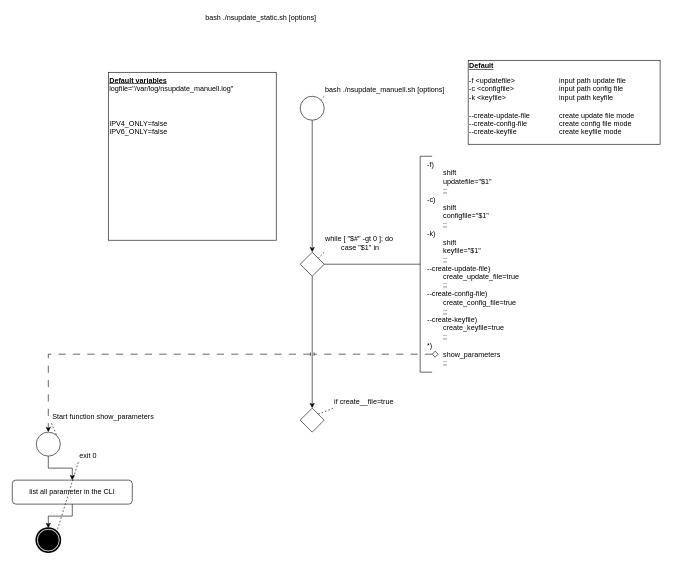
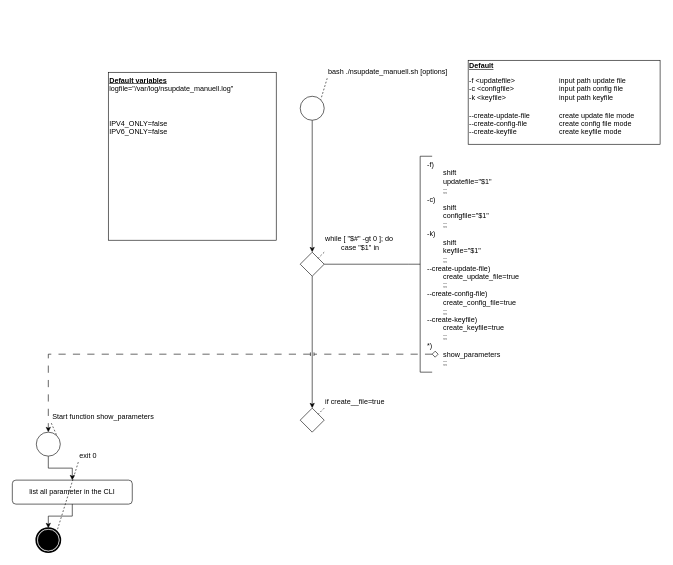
  <mxCell id="0" />
  <mxCell id="1" parent="0" />
  <mxCell id="2" style="edgeStyle=orthogonalEdgeStyle;rounded=0;orthogonalLoop=1;jettySize=auto;html=1;exitX=0.5;exitY=1;exitDx=0;exitDy=0;exitPerimeter=0;entryX=0.5;entryY=0;entryDx=0;entryDy=0;" parent="1" source="6" target="13" edge="1"><mxGeometry relative="1" as="geometry"><mxPoint x="520" y="280" as="targetPoint" /></mxGeometry></mxCell>
- <mxCell id="3" value="bash ./nsupdate_manuell.sh [options]" style="text;html=1;align=left;verticalAlign=middle;whiteSpace=wrap;rounded=0;" parent="1" vertex="1"><mxGeometry x="540" y="140" width="210" height="20" as="geometry" /></mxCell>
+ <mxCell id="3" value="bash ./nsupdate_manuell.sh [options]" style="text;html=1;align=left;verticalAlign=middle;whiteSpace=wrap;rounded=0;" parent="1" vertex="1"><mxGeometry x="545" y="110" width="210" height="20" as="geometry" /></mxCell>
  <mxCell id="4" style="rounded=0;orthogonalLoop=1;jettySize=auto;html=1;exitX=0;exitY=1;exitDx=0;exitDy=0;entryX=0.855;entryY=0.145;entryDx=0;entryDy=0;entryPerimeter=0;endArrow=none;startFill=0;dashed=1;" parent="1" source="3" target="6" edge="1"><mxGeometry relative="1" as="geometry" /></mxCell>
  <mxCell id="5" value="" style="group" parent="1" vertex="1" connectable="0"><mxGeometry x="500" y="160" width="40" height="40" as="geometry" /></mxCell>
  <mxCell id="6" value="" style="points=[[0.145,0.145,0],[0.5,0,0],[0.855,0.145,0],[1,0.5,0],[0.855,0.855,0],[0.5,1,0],[0.145,0.855,0],[0,0.5,0]];shape=mxgraph.bpmn.event;html=1;verticalLabelPosition=bottom;labelBackgroundColor=#ffffff;verticalAlign=top;align=center;perimeter=ellipsePerimeter;outlineConnect=0;aspect=fixed;outline=standard;symbol=general;" parent="5" vertex="1"><mxGeometry width="40" height="40" as="geometry" /></mxCell>
  <mxCell id="7" value="&lt;div&gt;&lt;b&gt;&lt;u&gt;Default variables&lt;/u&gt;&lt;/b&gt;&lt;/div&gt;&lt;div&gt;logfile=&quot;/var/log/nsupdate_manuell.log&quot;&lt;/div&gt;&lt;div&gt;&lt;br&gt;&lt;/div&gt;&lt;div&gt;&lt;br&gt;&lt;/div&gt;&lt;div&gt;&lt;br&gt;&lt;/div&gt;&lt;div&gt;IPV4_ONLY=false&lt;/div&gt;&lt;div&gt;IPV6_ONLY=false&lt;/div&gt;&lt;div&gt;&lt;br&gt;&lt;/div&gt;" style="text;html=1;align=left;verticalAlign=top;whiteSpace=wrap;rounded=0;labelPosition=center;verticalLabelPosition=middle;strokeColor=default;" parent="1" vertex="1"><mxGeometry x="180" y="120" width="280" height="280" as="geometry" /></mxCell>
  <mxCell id="8" value="" style="group;strokeColor=default;" parent="1" vertex="1" connectable="0"><mxGeometry x="780" y="100" width="320" height="140" as="geometry" /></mxCell>
  <mxCell id="9" value="&lt;div&gt;&lt;span style=&quot;background-color: transparent; color: light-dark(rgb(0, 0, 0), rgb(255, 255, 255));&quot;&gt;-f &amp;lt;updatefile&amp;gt;&lt;/span&gt;&lt;/div&gt;&lt;div&gt;&lt;span style=&quot;background-color: transparent; color: light-dark(rgb(0, 0, 0), rgb(255, 255, 255));&quot;&gt;-c &amp;lt;configfile&amp;gt;&lt;/span&gt;&lt;/div&gt;&lt;div&gt;-k &amp;lt;keyfile&amp;gt;&lt;/div&gt;&lt;div&gt;&lt;br&gt;&lt;/div&gt;&lt;div&gt;--create-update-file&lt;/div&gt;&lt;div&gt;--create-config-file&lt;/div&gt;&lt;div&gt;--create-keyfile&lt;/div&gt;" style="text;html=1;align=left;verticalAlign=top;whiteSpace=wrap;rounded=0;labelPosition=center;verticalLabelPosition=middle;" parent="8" vertex="1"><mxGeometry y="20" width="130" height="120" as="geometry" /></mxCell>
  <mxCell id="10" value="&lt;div&gt;input path update file&lt;/div&gt;&lt;div&gt;input path config file&lt;/div&gt;&lt;div&gt;input path keyfile&lt;/div&gt;&lt;div&gt;&lt;br&gt;&lt;/div&gt;&lt;div&gt;create update file mode&lt;/div&gt;&lt;div&gt;create config file mode&lt;/div&gt;&lt;div&gt;create keyfile mode&lt;/div&gt;" style="text;html=1;align=left;verticalAlign=top;whiteSpace=wrap;rounded=0;labelPosition=center;verticalLabelPosition=middle;" parent="8" vertex="1"><mxGeometry x="150" y="20" width="170" height="120" as="geometry" /></mxCell>
  <mxCell id="11" value="&lt;b&gt;&lt;u&gt;Default&lt;/u&gt;&lt;/b&gt;" style="text;html=1;align=left;verticalAlign=middle;whiteSpace=wrap;rounded=0;labelPosition=center;verticalLabelPosition=middle;" parent="8" vertex="1"><mxGeometry width="320" height="20" as="geometry" /></mxCell>
  <mxCell id="12" style="edgeStyle=orthogonalEdgeStyle;rounded=0;orthogonalLoop=1;jettySize=auto;html=1;exitX=0.5;exitY=1;exitDx=0;exitDy=0;entryX=0.5;entryY=0;entryDx=0;entryDy=0;" parent="1" source="13" target="19" edge="1"><mxGeometry relative="1" as="geometry"><mxPoint x="520" y="730" as="targetPoint" /></mxGeometry></mxCell>
  <mxCell id="13" value="" style="rhombus;whiteSpace=wrap;html=1;aspect=fixed;" parent="1" vertex="1"><mxGeometry x="500" y="420" width="40" height="40" as="geometry" /></mxCell>
  <mxCell id="14" value="&lt;div&gt;while [ &quot;$#&quot; -gt 0 ]; do&lt;/div&gt;&lt;div&gt;&amp;nbsp; &amp;nbsp; &amp;nbsp; &amp;nbsp; case &quot;$1&quot; in&lt;/div&gt;" style="text;html=1;align=left;verticalAlign=middle;whiteSpace=wrap;rounded=0;" parent="1" vertex="1"><mxGeometry x="540" y="390" width="130" height="30" as="geometry" /></mxCell>
  <mxCell id="15" style="rounded=0;orthogonalLoop=1;jettySize=auto;html=1;exitX=0;exitY=1;exitDx=0;exitDy=0;entryX=1;entryY=0;entryDx=0;entryDy=0;endArrow=none;startFill=0;dashed=1;" parent="1" source="14" target="13" edge="1"><mxGeometry relative="1" as="geometry"><mxPoint x="534" y="256" as="targetPoint" /></mxGeometry></mxCell>
  <mxCell id="16" value="" style="strokeWidth=1;html=1;shape=mxgraph.flowchart.annotation_2;align=left;labelPosition=right;pointerEvents=1;" parent="1" vertex="1"><mxGeometry x="680" y="260" width="40" height="360" as="geometry" /></mxCell>
  <mxCell id="17" style="edgeStyle=orthogonalEdgeStyle;rounded=0;orthogonalLoop=1;jettySize=auto;html=1;exitX=1;exitY=0.5;exitDx=0;exitDy=0;entryX=0;entryY=0.5;entryDx=0;entryDy=0;entryPerimeter=0;endArrow=none;startFill=0;" parent="1" source="13" target="16" edge="1"><mxGeometry relative="1" as="geometry" /></mxCell>
  <mxCell id="18" value="-f)&lt;div&gt;&lt;span style=&quot;white-space: pre;&quot;&gt;&#09;&lt;/span&gt;shift&lt;/div&gt;&lt;div&gt;&lt;span style=&quot;white-space: pre;&quot;&gt;&#09;&lt;/span&gt;updatefile=&quot;$1&quot;&lt;br&gt;&lt;/div&gt;&lt;div&gt;&lt;span style=&quot;white-space: pre;&quot;&gt;&#09;&lt;/span&gt;;;&lt;br&gt;&lt;/div&gt;&lt;div&gt;-c)&lt;/div&gt;&lt;div&gt;&lt;span style=&quot;white-space: pre;&quot;&gt;&#09;&lt;/span&gt;&lt;span style=&quot;background-color: transparent; color: light-dark(rgb(0, 0, 0), rgb(255, 255, 255));&quot;&gt;shift&lt;/span&gt;&lt;/div&gt;&lt;div&gt;&lt;span style=&quot;background-color: transparent; color: light-dark(rgb(0, 0, 0), rgb(255, 255, 255)); white-space: pre;&quot;&gt;&#09;&lt;/span&gt;configfile=&lt;span style=&quot;background-color: transparent; color: light-dark(rgb(0, 0, 0), rgb(255, 255, 255));&quot;&gt;&quot;&lt;/span&gt;$1&lt;span style=&quot;background-color: transparent; color: light-dark(rgb(0, 0, 0), rgb(255, 255, 255));&quot;&gt;&quot;&lt;/span&gt;&lt;br&gt;&lt;/div&gt;&lt;div&gt;&lt;div&gt;&lt;span style=&quot;white-space: pre;&quot;&gt;&#09;&lt;/span&gt;;;&lt;br&gt;&lt;/div&gt;&lt;div&gt;-k)&lt;/div&gt;&lt;div&gt;&lt;span style=&quot;white-space: pre;&quot;&gt;&#09;&lt;/span&gt;&lt;span style=&quot;background-color: transparent; color: light-dark(rgb(0, 0, 0), rgb(255, 255, 255));&quot;&gt;shift&lt;/span&gt;&lt;/div&gt;&lt;div&gt;&lt;span style=&quot;background-color: transparent; color: light-dark(rgb(0, 0, 0), rgb(255, 255, 255)); white-space: pre;&quot;&gt;&#09;&lt;/span&gt;keyfile=&lt;span style=&quot;background-color: transparent; color: light-dark(rgb(0, 0, 0), rgb(255, 255, 255));&quot;&gt;&quot;&lt;/span&gt;$1&lt;span style=&quot;background-color: transparent; color: light-dark(rgb(0, 0, 0), rgb(255, 255, 255));&quot;&gt;&quot;&lt;/span&gt;&lt;/div&gt;&lt;/div&gt;&lt;div&gt;&lt;span style=&quot;background-color: transparent; color: light-dark(rgb(0, 0, 0), rgb(255, 255, 255));&quot;&gt;&lt;span style=&quot;white-space: pre;&quot;&gt;&#09;&lt;/span&gt;;;&lt;/span&gt;&lt;/div&gt;&lt;div&gt;&lt;div&gt;&lt;div&gt;&lt;span style=&quot;background-color: transparent; color: light-dark(rgb(0, 0, 0), rgb(255, 255, 255));&quot;&gt;--create-update-file&lt;/span&gt;)&lt;/div&gt;&lt;div&gt;&lt;span style=&quot;background-color: transparent; color: light-dark(rgb(0, 0, 0), rgb(255, 255, 255)); white-space: pre;&quot;&gt;&#09;&lt;/span&gt;create_update_file=&lt;span style=&quot;background-color: transparent; color: light-dark(rgb(0, 0, 0), rgb(255, 255, 255));&quot;&gt;true&lt;/span&gt;&lt;/div&gt;&lt;/div&gt;&lt;div&gt;&lt;span style=&quot;background-color: transparent; color: light-dark(rgb(0, 0, 0), rgb(255, 255, 255));&quot;&gt;&lt;span style=&quot;white-space: pre;&quot;&gt;&#09;&lt;/span&gt;;;&lt;/span&gt;&lt;/div&gt;&lt;/div&gt;&lt;div&gt;&lt;div&gt;&lt;div&gt;&lt;span style=&quot;background-color: transparent; color: light-dark(rgb(0, 0, 0), rgb(255, 255, 255));&quot;&gt;--create-config-file&lt;/span&gt;)&lt;/div&gt;&lt;div&gt;&lt;span style=&quot;background-color: transparent; color: light-dark(rgb(0, 0, 0), rgb(255, 255, 255)); white-space: pre;&quot;&gt;&#09;&lt;/span&gt;&lt;span style=&quot;background-color: transparent; color: light-dark(rgb(0, 0, 0), rgb(255, 255, 255));&quot;&gt;create_config_file&lt;/span&gt;&lt;span style=&quot;background-color: transparent; color: light-dark(rgb(0, 0, 0), rgb(255, 255, 255));&quot;&gt;=&lt;/span&gt;&lt;span style=&quot;background-color: transparent; color: light-dark(rgb(0, 0, 0), rgb(255, 255, 255));&quot;&gt;true&lt;/span&gt;&lt;/div&gt;&lt;/div&gt;&lt;div&gt;&lt;span style=&quot;background-color: transparent; color: light-dark(rgb(0, 0, 0), rgb(255, 255, 255));&quot;&gt;&lt;span style=&quot;white-space: pre;&quot;&gt;&#09;&lt;/span&gt;;;&lt;/span&gt;&lt;/div&gt;&lt;/div&gt;&lt;div&gt;&lt;div&gt;&lt;div&gt;&lt;span style=&quot;background-color: transparent; color: light-dark(rgb(0, 0, 0), rgb(255, 255, 255));&quot;&gt;--create-keyfile&lt;/span&gt;&lt;span style=&quot;background-color: transparent; color: light-dark(rgb(0, 0, 0), rgb(255, 255, 255));&quot;&gt;)&lt;/span&gt;&lt;/div&gt;&lt;div&gt;&lt;span style=&quot;background-color: transparent; color: light-dark(rgb(0, 0, 0), rgb(255, 255, 255)); white-space: pre;&quot;&gt;&#09;&lt;/span&gt;&lt;span style=&quot;background-color: transparent; color: light-dark(rgb(0, 0, 0), rgb(255, 255, 255));&quot;&gt;create_keyfile&lt;/span&gt;&lt;span style=&quot;background-color: transparent; color: light-dark(rgb(0, 0, 0), rgb(255, 255, 255));&quot;&gt;=&lt;/span&gt;&lt;span style=&quot;background-color: transparent; color: light-dark(rgb(0, 0, 0), rgb(255, 255, 255));&quot;&gt;true&lt;/span&gt;&lt;/div&gt;&lt;/div&gt;&lt;div&gt;&lt;span style=&quot;background-color: transparent; color: light-dark(rgb(0, 0, 0), rgb(255, 255, 255));&quot;&gt;&lt;span style=&quot;white-space: pre;&quot;&gt;&#09;&lt;/span&gt;;;&lt;br&gt;&lt;/span&gt;&lt;div&gt;&lt;div&gt;&lt;span style=&quot;background-color: transparent; color: light-dark(rgb(0, 0, 0), rgb(255, 255, 255));&quot;&gt;*)&lt;/span&gt;&lt;/div&gt;&lt;div&gt;&lt;span style=&quot;white-space: pre;&quot;&gt;&#09;&lt;/span&gt;show_parameters&lt;/div&gt;&lt;/div&gt;&lt;div&gt;&lt;span style=&quot;background-color: transparent; color: light-dark(rgb(0, 0, 0), rgb(255, 255, 255));&quot;&gt;&lt;span style=&quot;white-space: pre;&quot;&gt;&#09;&lt;/span&gt;;;&lt;/span&gt;&lt;/div&gt;&lt;/div&gt;&lt;/div&gt;" style="text;html=1;align=left;verticalAlign=top;whiteSpace=wrap;rounded=0;" parent="1" vertex="1"><mxGeometry x="710" y="260" width="230" height="360" as="geometry" /></mxCell>
  <mxCell id="19" value="" style="rhombus;whiteSpace=wrap;html=1;aspect=fixed;" parent="1" vertex="1"><mxGeometry x="500" y="680" width="40" height="40" as="geometry" /></mxCell>
- <mxCell id="20" value="if create__file=true" style="text;html=1;align=left;verticalAlign=middle;whiteSpace=wrap;rounded=0;" parent="1" vertex="1"><mxGeometry x="555" y="660" width="160" height="20" as="geometry" /></mxCell>
+ <mxCell id="20" value="if create__file=true" style="text;html=1;align=left;verticalAlign=middle;whiteSpace=wrap;rounded=0;" parent="1" vertex="1"><mxGeometry x="540" y="660" width="160" height="20" as="geometry" /></mxCell>
  <mxCell id="21" style="rounded=0;orthogonalLoop=1;jettySize=auto;html=1;exitX=0;exitY=1;exitDx=0;exitDy=0;entryX=1;entryY=0;entryDx=0;entryDy=0;endArrow=none;startFill=0;dashed=1;" parent="1" source="20" target="19" edge="1"><mxGeometry relative="1" as="geometry"><mxPoint x="534" y="536" as="targetPoint" /></mxGeometry></mxCell>
  <mxCell id="22" style="edgeStyle=orthogonalEdgeStyle;rounded=0;orthogonalLoop=1;jettySize=auto;html=1;exitX=0;exitY=0.5;exitDx=0;exitDy=0;dashed=1;dashPattern=12 12;entryX=0.5;entryY=0;entryDx=0;entryDy=0;entryPerimeter=0;jumpStyle=line;" parent="1" source="32" target="24" edge="1"><mxGeometry relative="1" as="geometry"><mxPoint x="530" y="490" as="sourcePoint" /><mxPoint x="100" y="680" as="targetPoint" /></mxGeometry></mxCell>
  <mxCell id="23" style="edgeStyle=orthogonalEdgeStyle;rounded=0;orthogonalLoop=1;jettySize=auto;html=1;exitX=0.5;exitY=1;exitDx=0;exitDy=0;exitPerimeter=0;entryX=0.5;entryY=0;entryDx=0;entryDy=0;" parent="1" source="24" target="27" edge="1"><mxGeometry relative="1" as="geometry" /></mxCell>
  <mxCell id="24" value="" style="points=[[0.145,0.145,0],[0.5,0,0],[0.855,0.145,0],[1,0.5,0],[0.855,0.855,0],[0.5,1,0],[0.145,0.855,0],[0,0.5,0]];shape=mxgraph.bpmn.event;html=1;verticalLabelPosition=bottom;labelBackgroundColor=#ffffff;verticalAlign=top;align=center;perimeter=ellipsePerimeter;outlineConnect=0;aspect=fixed;outline=standard;symbol=general;" parent="1" vertex="1"><mxGeometry x="60" y="720" width="40" height="40" as="geometry" /></mxCell>
  <mxCell id="25" style="rounded=0;orthogonalLoop=1;jettySize=auto;html=1;exitX=0;exitY=1;exitDx=0;exitDy=0;entryX=0.855;entryY=0.145;entryDx=0;entryDy=0;endArrow=none;startFill=0;dashed=1;entryPerimeter=0;" parent="1" source="26" target="24" edge="1"><mxGeometry relative="1" as="geometry"><mxPoint x="100" y="720" as="targetPoint" /></mxGeometry></mxCell>
  <mxCell id="26" value="Start function show_parameters" style="text;html=1;align=left;verticalAlign=middle;whiteSpace=wrap;rounded=0;" parent="1" vertex="1"><mxGeometry x="85" y="685" width="180" height="20" as="geometry" /></mxCell>
  <mxCell id="27" value="list all parameter in the CLI" style="rounded=1;whiteSpace=wrap;html=1;" parent="1" vertex="1"><mxGeometry x="20" y="800" width="200" height="40" as="geometry" /></mxCell>
  <mxCell id="28" style="rounded=0;orthogonalLoop=1;jettySize=auto;html=1;exitX=0;exitY=1;exitDx=0;exitDy=0;entryX=0.855;entryY=0.145;entryDx=0;entryDy=0;endArrow=none;startFill=0;dashed=1;entryPerimeter=0;" parent="1" source="29" target="30" edge="1"><mxGeometry relative="1" as="geometry"><mxPoint x="94.2" y="885.8" as="targetPoint" /></mxGeometry></mxCell>
  <mxCell id="29" value="exit 0" style="text;html=1;align=left;verticalAlign=middle;whiteSpace=wrap;rounded=0;" parent="1" vertex="1"><mxGeometry x="130" y="750" width="160" height="20" as="geometry" /></mxCell>
  <mxCell id="30" value="" style="points=[[0.145,0.145,0],[0.5,0,0],[0.855,0.145,0],[1,0.5,0],[0.855,0.855,0],[0.5,1,0],[0.145,0.855,0],[0,0.5,0]];shape=mxgraph.bpmn.event;html=1;verticalLabelPosition=bottom;labelBackgroundColor=#ffffff;verticalAlign=top;align=center;perimeter=ellipsePerimeter;outlineConnect=0;aspect=fixed;outline=end;symbol=terminate;" parent="1" vertex="1"><mxGeometry x="60" y="880" width="40" height="40" as="geometry" /></mxCell>
  <mxCell id="31" style="edgeStyle=orthogonalEdgeStyle;rounded=0;orthogonalLoop=1;jettySize=auto;html=1;exitX=0.5;exitY=1;exitDx=0;exitDy=0;entryX=0.5;entryY=0;entryDx=0;entryDy=0;entryPerimeter=0;" parent="1" source="27" target="30" edge="1"><mxGeometry relative="1" as="geometry" /></mxCell>
  <mxCell id="32" value="" style="rhombus;whiteSpace=wrap;html=1;aspect=fixed;" parent="1" vertex="1"><mxGeometry x="720" y="585" width="10" height="10" as="geometry" /></mxCell>
- <mxCell id="33" value="bash ./nsupdate_static.sh [options]" style="text;html=1;align=left;verticalAlign=middle;whiteSpace=wrap;rounded=0;" parent="1" vertex="1"><mxGeometry x="340" y="20" width="210" height="20" as="geometry" /></mxCell>
